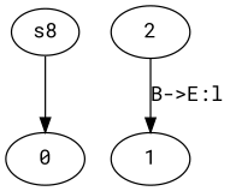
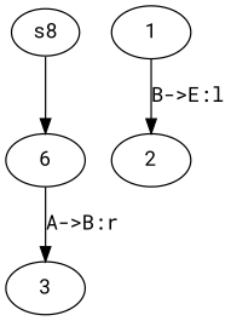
  digraph {
    fontname="Roboto Mono"
    node [fontname="Roboto Mono"]
    edge [fontname="Roboto Mono"]
    n1 [height=0 label=s8 width=0]
-   0
+   0 [label=6]
+   3
    1
    2
    n1 -> 0
-   2 -> 1 [label="B->E:l"]
+   0 -> 3 [label="A->B:r"]
+   1 -> 2 [label="B->E:l"]
  }
